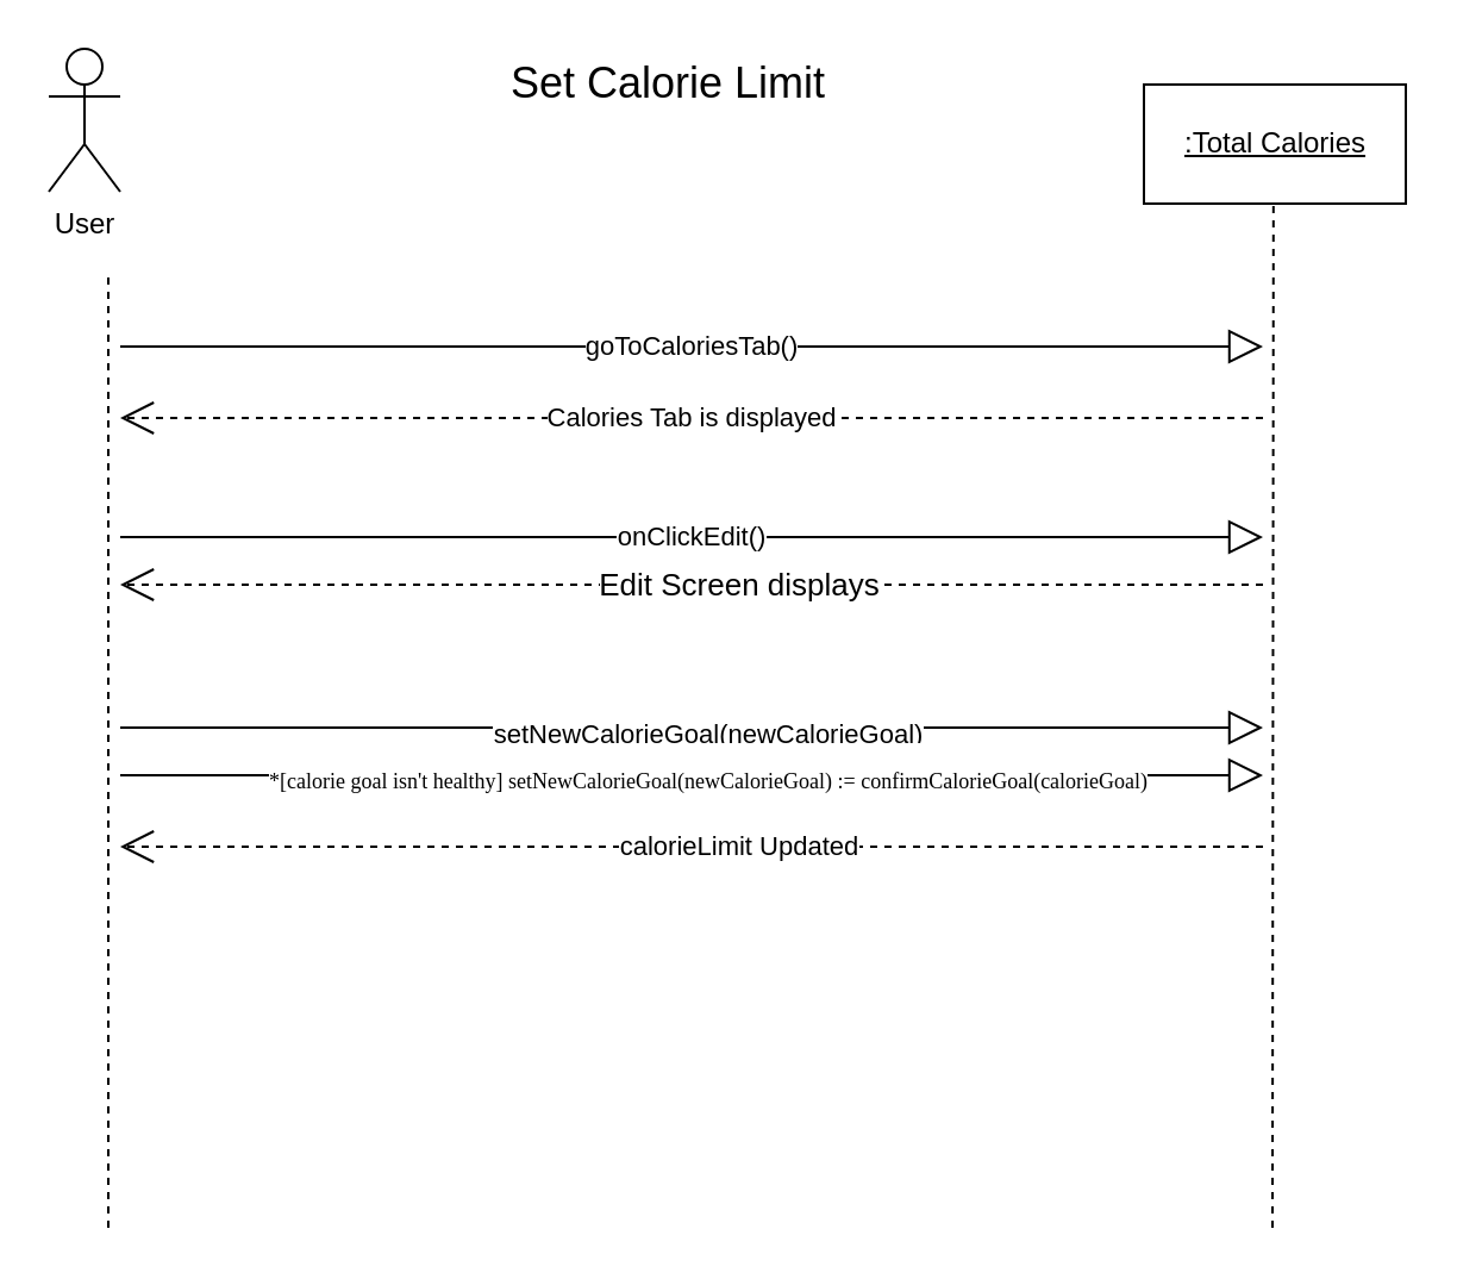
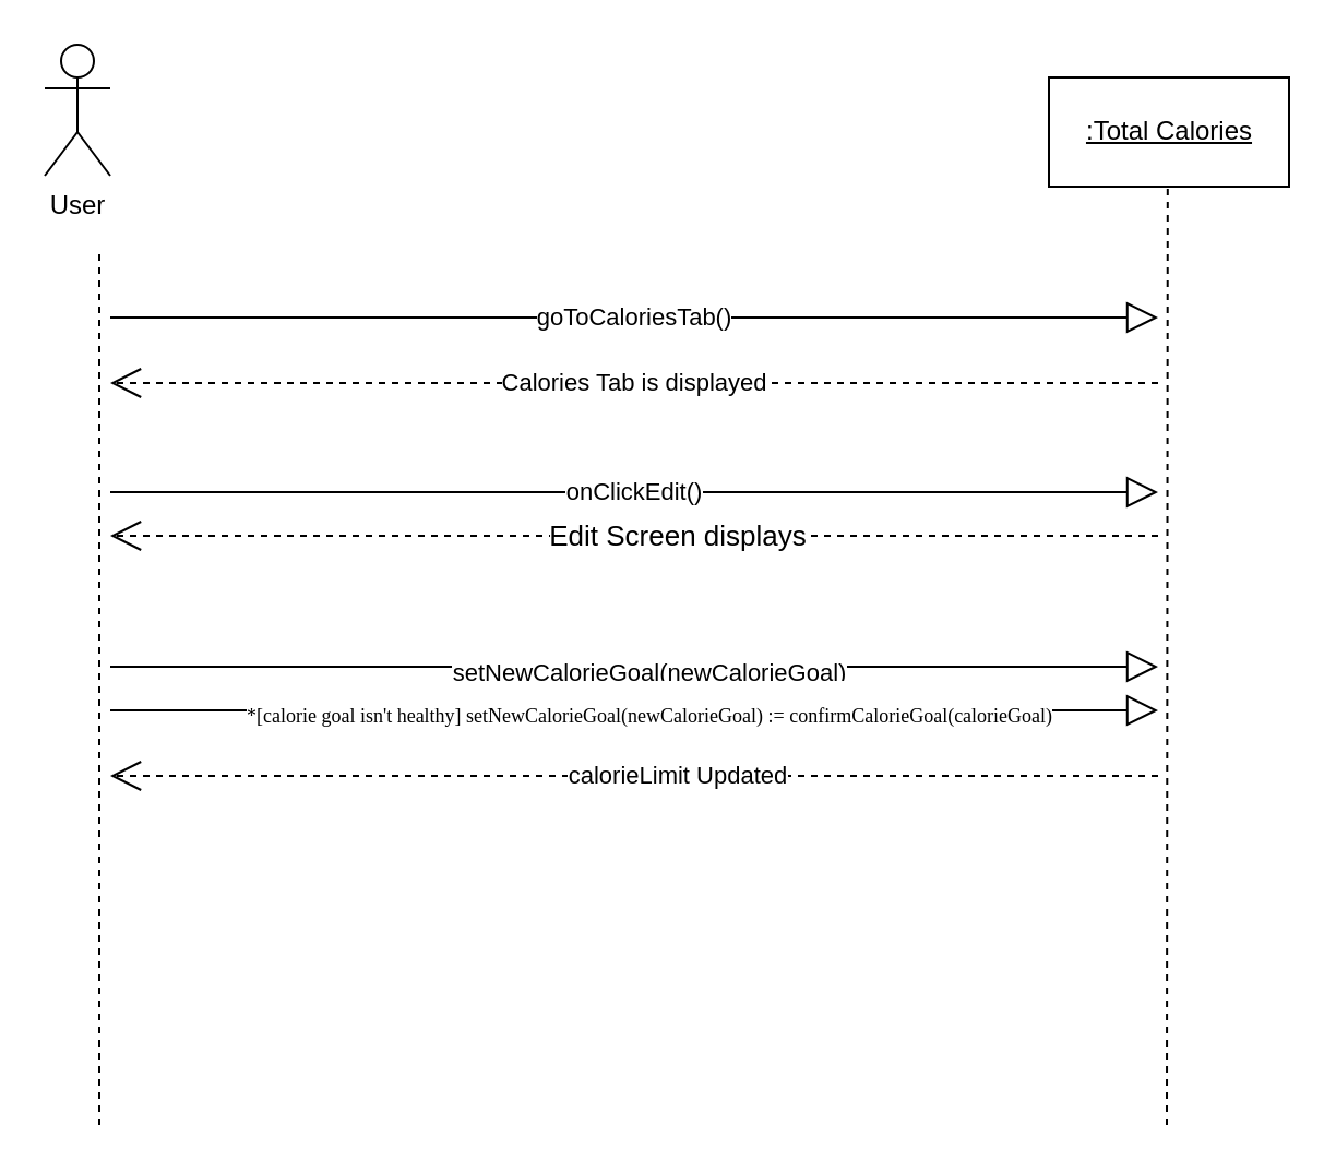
  <mxCell id="0" />
  <mxCell id="1" parent="0" />
  <mxCell id="2" value="User" style="shape=umlActor;verticalLabelPosition=bottom;verticalAlign=top;html=1;" parent="1" vertex="1"><mxGeometry x="20" y="20" width="30" height="60" as="geometry" /></mxCell>
  <mxCell id="3" value="&lt;u&gt;:Total Calories&lt;/u&gt;" style="html=1;" parent="1" vertex="1"><mxGeometry x="480" y="35" width="110" height="50" as="geometry" /></mxCell>
  <mxCell id="4" value="" style="endArrow=none;dashed=1;html=1;rounded=0;" parent="1" edge="1"><mxGeometry width="50" height="50" relative="1" as="geometry"><mxPoint x="45" y="515" as="sourcePoint" /><mxPoint x="45" y="115" as="targetPoint" /></mxGeometry></mxCell>
  <mxCell id="5" value="" style="endArrow=none;dashed=1;html=1;rounded=0;" parent="1" edge="1"><mxGeometry width="50" height="50" relative="1" as="geometry"><mxPoint x="534" y="515" as="sourcePoint" /><mxPoint x="534.41" y="85" as="targetPoint" /></mxGeometry></mxCell>
  <mxCell id="6" value="Calories Tab is displayed" style="endArrow=open;endFill=1;endSize=12;html=1;rounded=0;dashed=1;" parent="1" edge="1"><mxGeometry width="160" relative="1" as="geometry"><mxPoint x="530" y="175" as="sourcePoint" /><mxPoint x="50" y="175" as="targetPoint" /></mxGeometry></mxCell>
  <mxCell id="7" value="goToCaloriesTab()" style="endArrow=block;endFill=0;endSize=12;html=1;rounded=0;" parent="1" edge="1"><mxGeometry width="160" relative="1" as="geometry"><mxPoint x="50" y="145" as="sourcePoint" /><mxPoint x="530" y="145" as="targetPoint" /></mxGeometry></mxCell>
  <mxCell id="8" value="" style="endArrow=open;endFill=1;endSize=12;html=1;rounded=0;dashed=1;" parent="1" edge="1"><mxGeometry width="160" relative="1" as="geometry"><mxPoint x="530" y="245" as="sourcePoint" /><mxPoint x="50" y="245" as="targetPoint" /></mxGeometry></mxCell>
  <mxCell id="9" value="&lt;span style=&quot;font-size: 13px ; color: #000000 ; font-weight: normal ; text-decoration: none ; font-family: &amp;#34;arial&amp;#34; ; font-style: normal&quot;&gt;Edit Screen displays&lt;/span&gt;" style="edgeLabel;html=1;align=center;verticalAlign=middle;resizable=0;points=[];" parent="8" vertex="1" connectable="0"><mxGeometry x="-0.08" y="-1" relative="1" as="geometry"><mxPoint as="offset" /></mxGeometry></mxCell>
  <mxCell id="10" value="onClickEdit()" style="endArrow=block;endFill=0;endSize=12;html=1;rounded=0;" parent="1" edge="1"><mxGeometry width="160" relative="1" as="geometry"><mxPoint x="50" y="225" as="sourcePoint" /><mxPoint x="530" y="225" as="targetPoint" /></mxGeometry></mxCell>
  <mxCell id="11" value="" style="endArrow=block;endFill=0;endSize=12;html=1;rounded=0;" parent="1" edge="1"><mxGeometry width="160" relative="1" as="geometry"><mxPoint x="50" y="305" as="sourcePoint" /><mxPoint x="530" y="305" as="targetPoint" /></mxGeometry></mxCell>
  <mxCell id="12" value="setNewCalorieGoal(newCalorieGoal)" style="edgeLabel;html=1;align=center;verticalAlign=middle;resizable=0;points=[];" parent="11" vertex="1" connectable="0"><mxGeometry x="0.026" y="-2" relative="1" as="geometry"><mxPoint as="offset" /></mxGeometry></mxCell>
  <mxCell id="13" value="" style="endArrow=block;endFill=0;endSize=12;html=1;rounded=0;" parent="1" edge="1"><mxGeometry width="160" relative="1" as="geometry"><mxPoint x="50" y="325" as="sourcePoint" /><mxPoint x="530" y="325" as="targetPoint" /></mxGeometry></mxCell>
  <mxCell id="14" value="&lt;font face=&quot;Georgia&quot;&gt;&lt;br&gt;&lt;font style=&quot;font-size: 9px&quot;&gt;*[calorie goal isn't healthy] setNewCalorieGoal(newCalorieGoal)  := &lt;/font&gt;&lt;font style=&quot;font-size: 9px&quot;&gt;confirmCalorieGoal(calorieGoal) &lt;/font&gt;&lt;br&gt;&lt;br&gt;&lt;/font&gt;" style="edgeLabel;html=1;align=center;verticalAlign=middle;resizable=0;points=[];fontSize=9;" parent="13" vertex="1" connectable="0"><mxGeometry x="0.023" y="-2" relative="1" as="geometry"><mxPoint as="offset" /></mxGeometry></mxCell>
- <mxCell id="15" value="&lt;font style=&quot;font-size: 18px&quot;&gt;Set Calorie Limit&lt;br&gt;&lt;/font&gt;" style="text;html=1;resizable=0;autosize=1;align=center;verticalAlign=middle;points=[];fillColor=none;strokeColor=none;rounded=0;" parent="1" vertex="1"><mxGeometry x="205" y="25" width="150" height="20" as="geometry" /></mxCell>
  <mxCell id="16" value="" style="endArrow=open;endFill=1;endSize=12;html=1;rounded=0;dashed=1;" edge="1" parent="1"><mxGeometry width="160" relative="1" as="geometry"><mxPoint x="530" y="355" as="sourcePoint" /><mxPoint x="50" y="355" as="targetPoint" /></mxGeometry></mxCell>
  <mxCell id="17" value="calorieLimit Updated" style="edgeLabel;html=1;align=center;verticalAlign=middle;resizable=0;points=[];" vertex="1" connectable="0" parent="16"><mxGeometry x="-0.08" y="-1" relative="1" as="geometry"><mxPoint as="offset" /></mxGeometry></mxCell>
